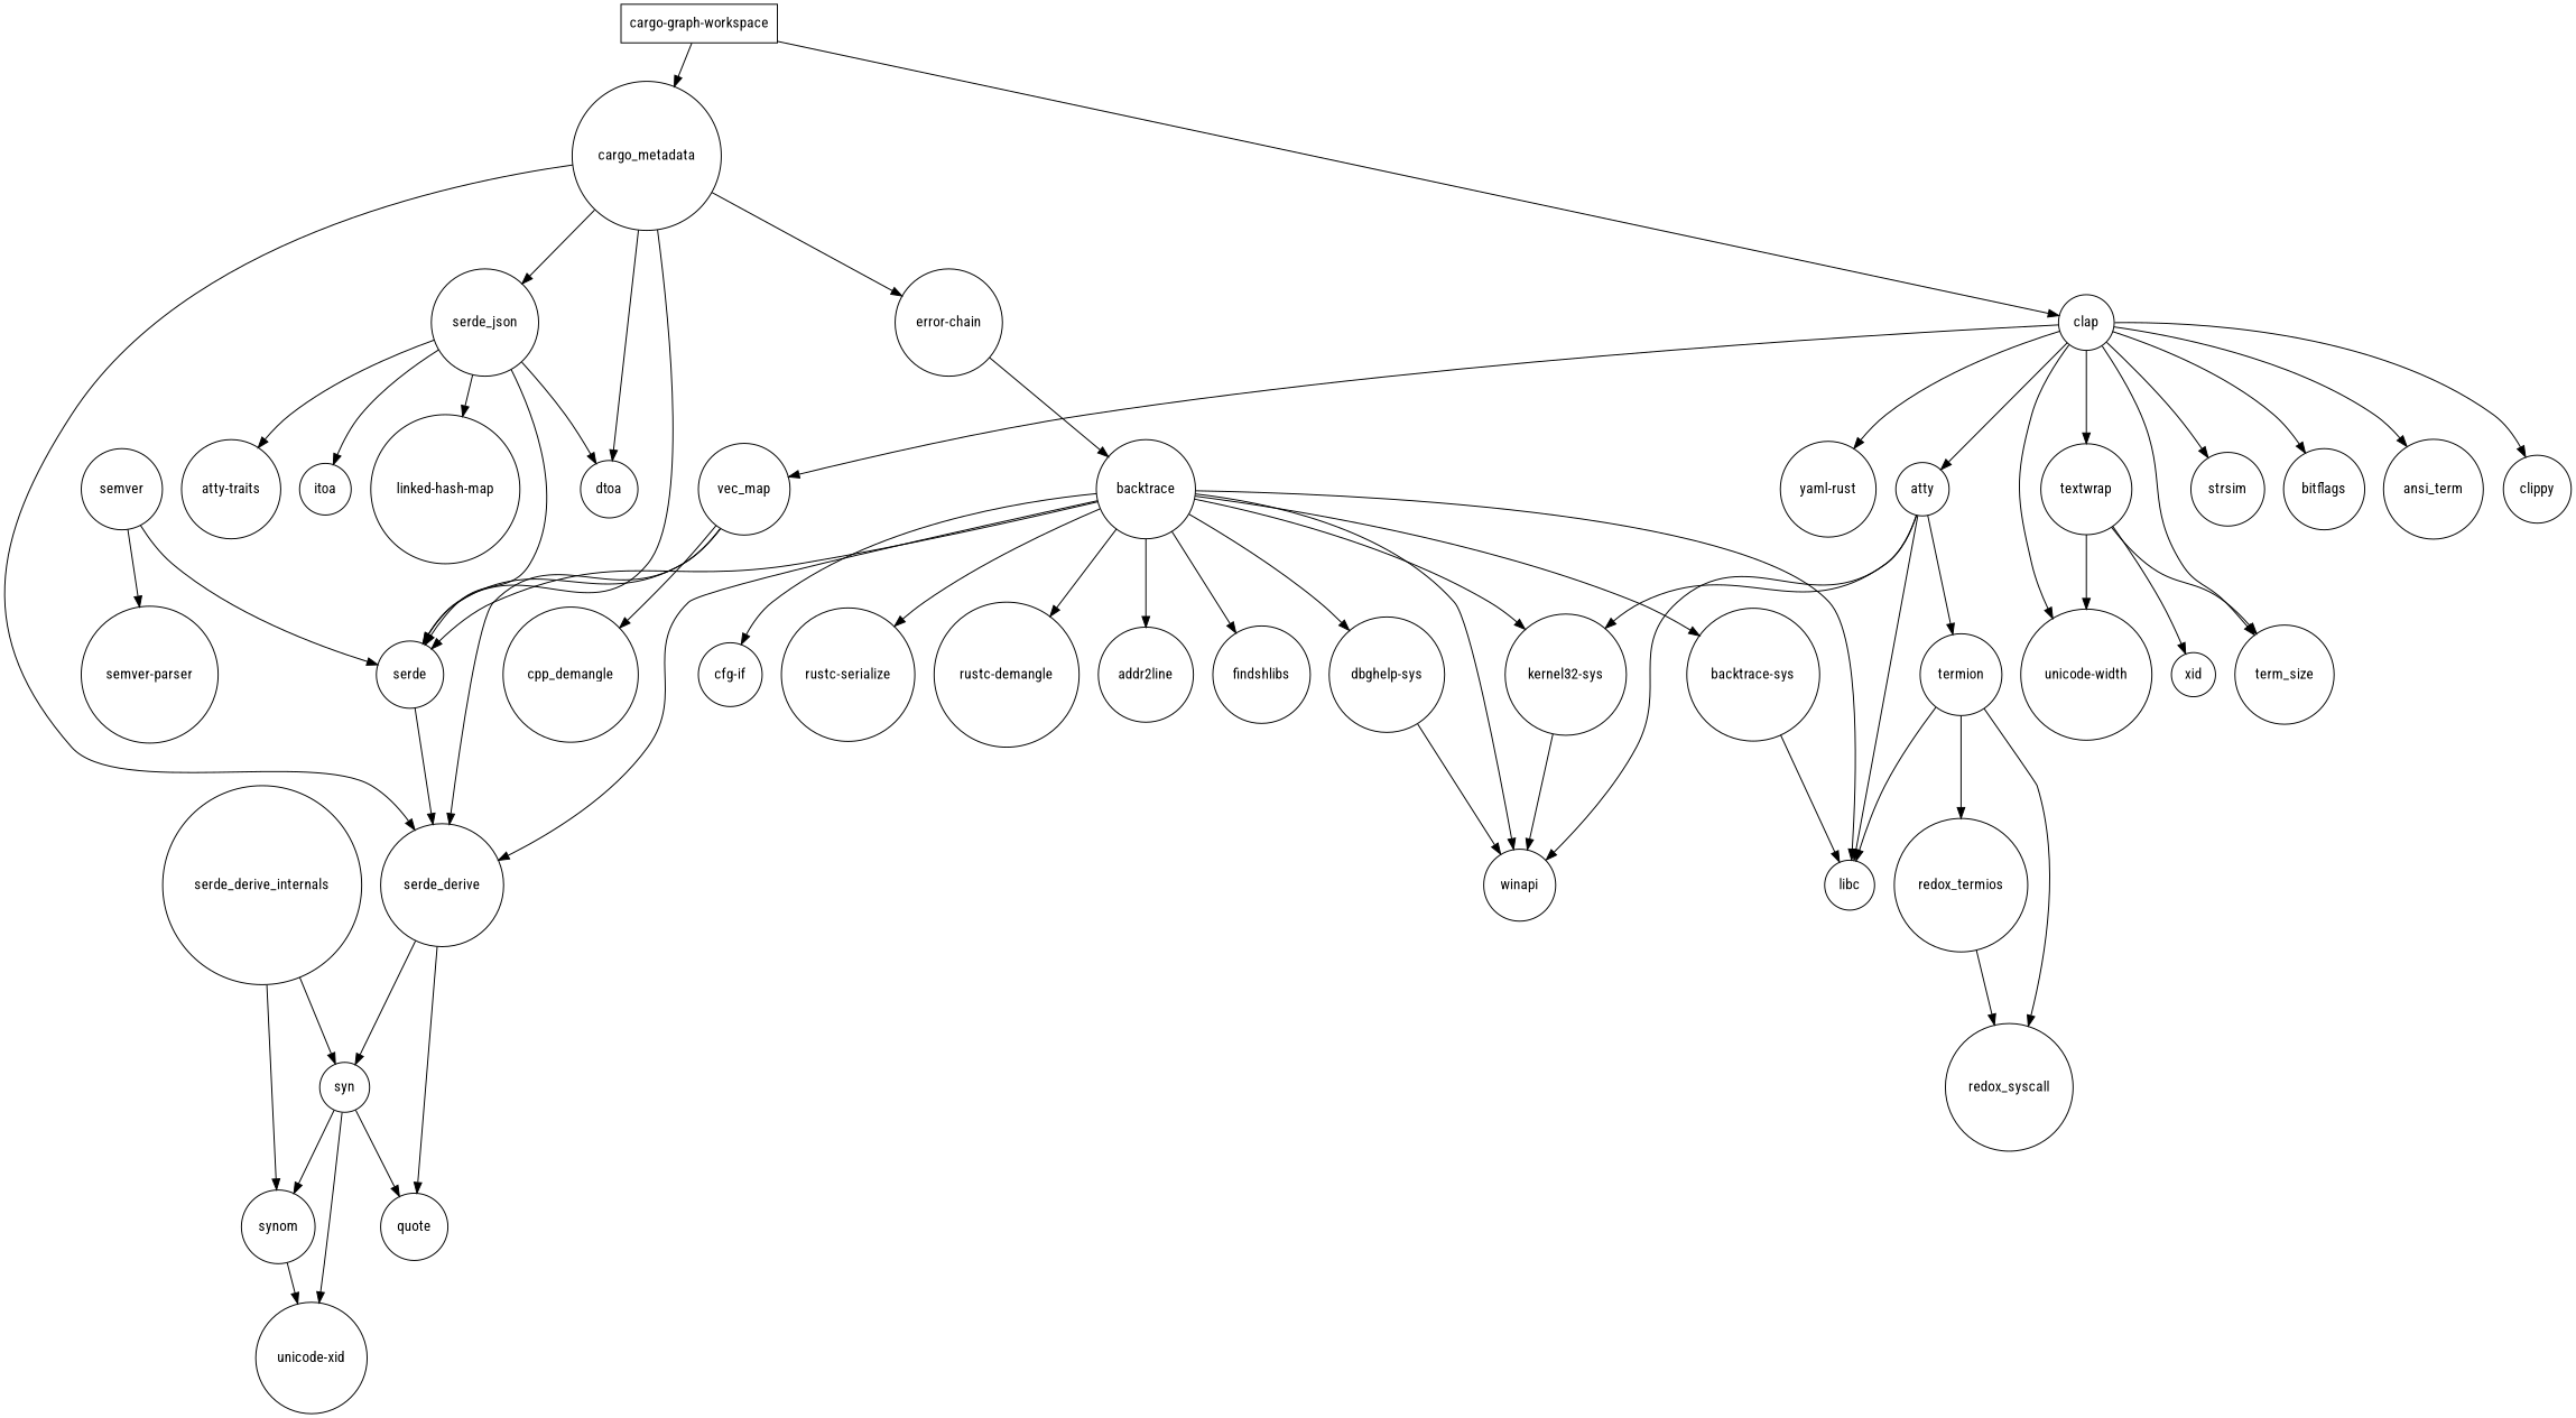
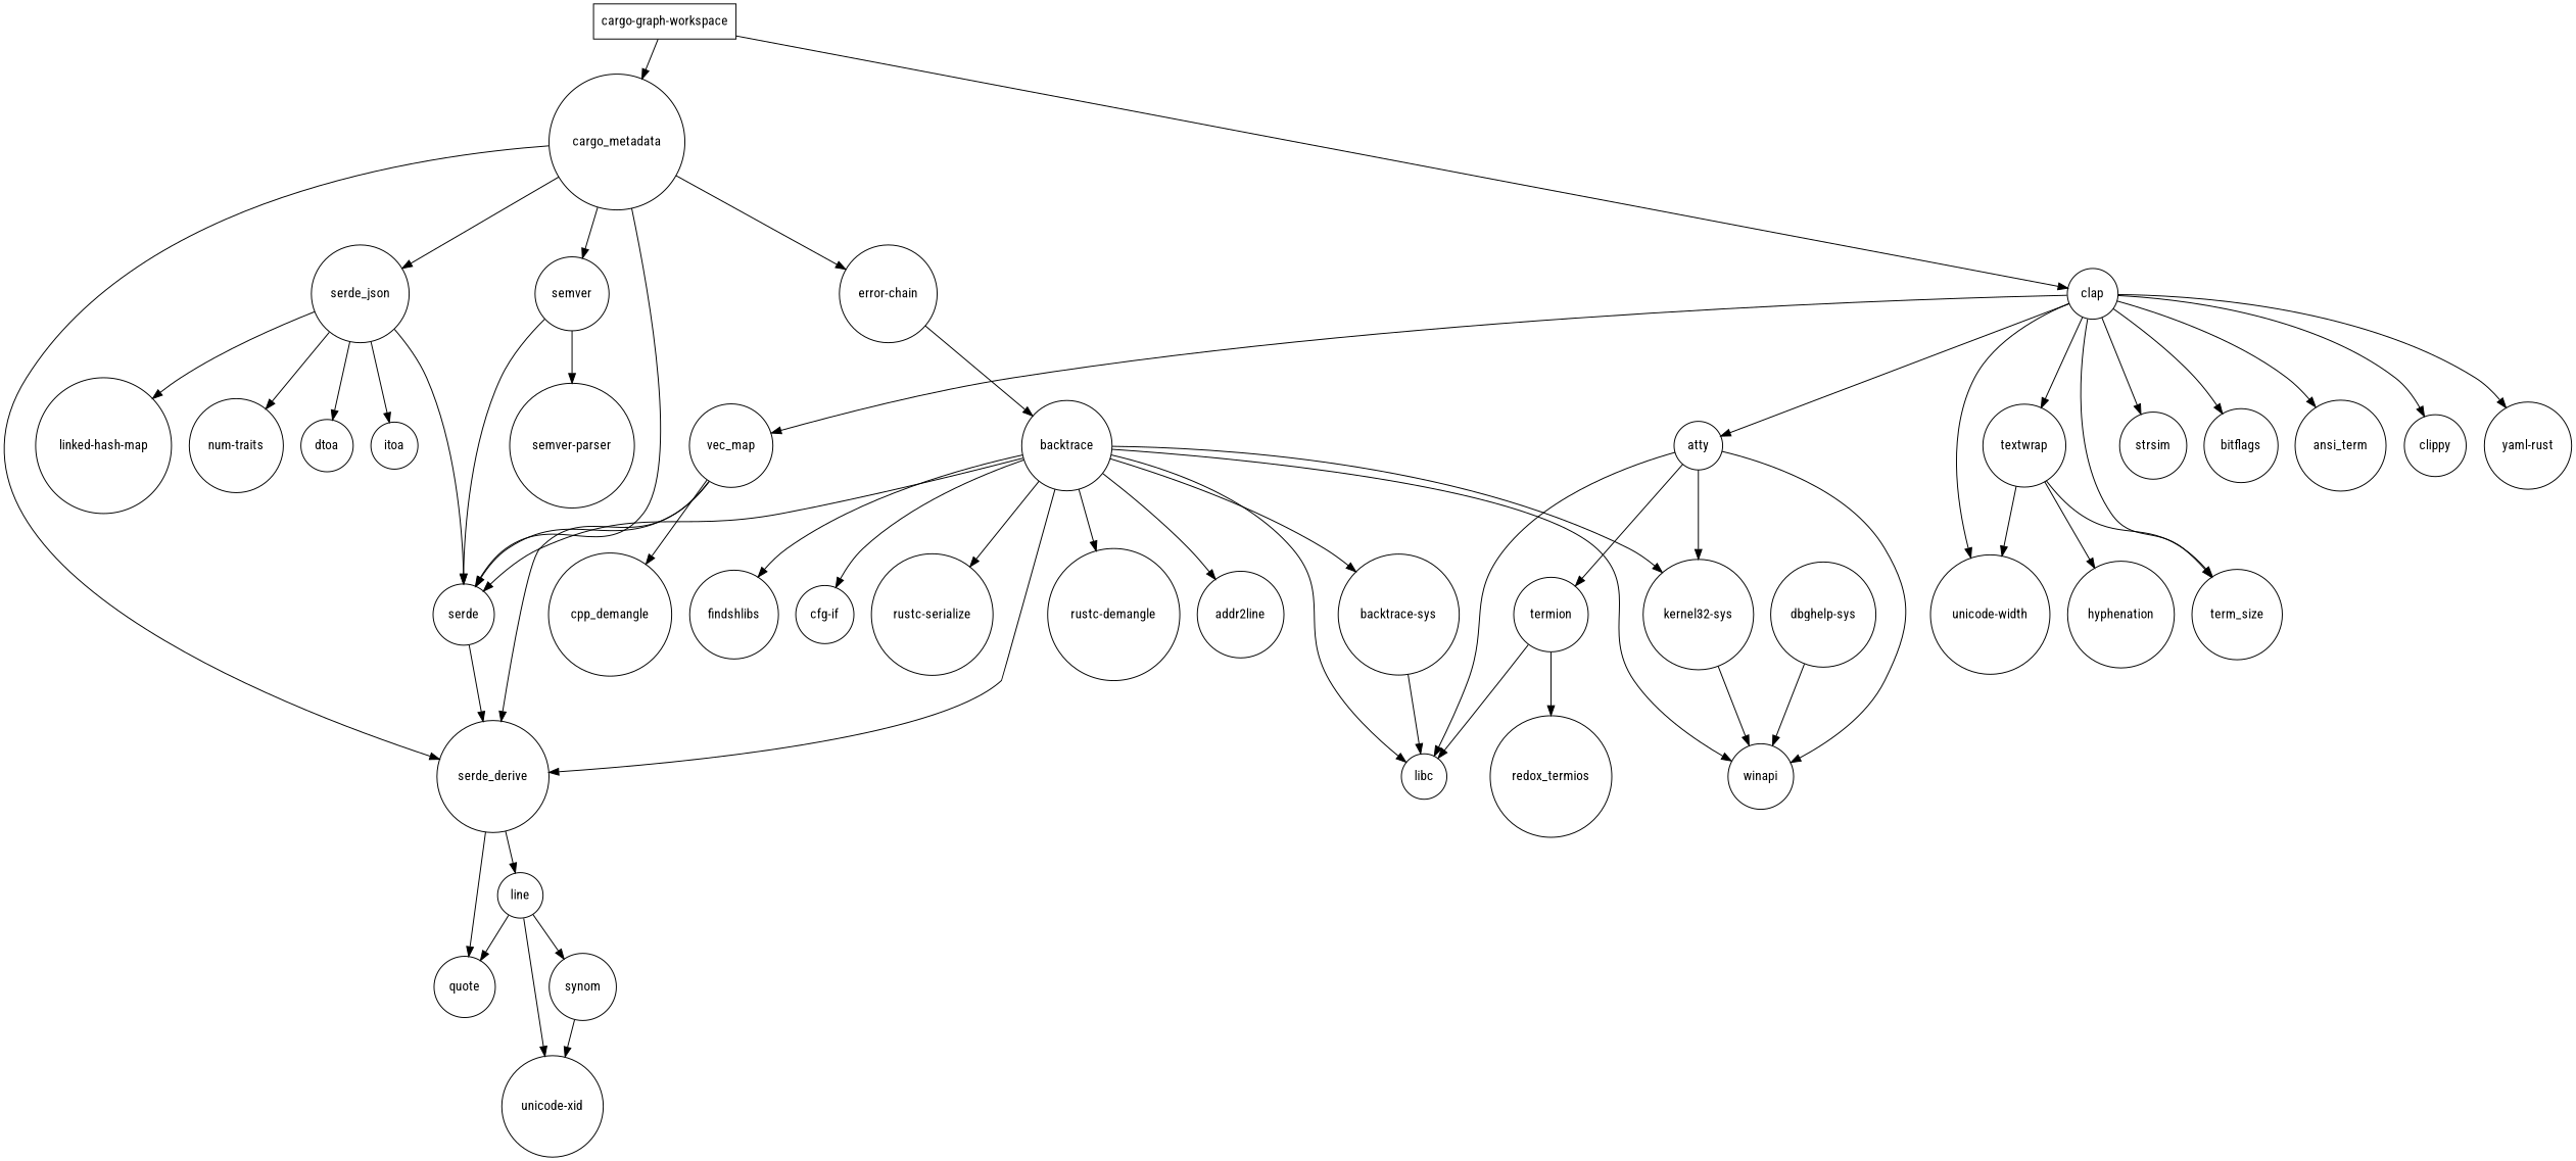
  digraph {
    fontname="Roboto Condensed"
    mincross=2.0
    node [fontname="Roboto Condensed" shape=circle]
    edge [fontname="Roboto Condensed" weight=1]
    "dbghelp-sys"
    winapi
    redox_termios
-   redox_syscall
    "kernel32-sys"
    textwrap
-   hyphenation [label=xid]
+   hyphenation
    "unicode-width"
    term_size
    serde_derive
-   syn
+   syn [label=line]
    quote
    synom
    "unicode-xid"
-   serde_derive_internals
    semver
    "semver-parser"
    serde
    backtrace
    findshlibs
    libc
    "cfg-if"
    "backtrace-sys"
    "rustc-serialize"
    "rustc-demangle"
    addr2line
    serde_json
-   "num-traits" [label="atty-traits"]
+   "num-traits"
    dtoa
    itoa
    "linked-hash-map"
    atty
    termion
    "cargo-graph-workspace" [shape=box]
    cargo_metadata
    clap
    "error-chain"
    strsim
    bitflags
    ansi_term
    clippy
    "yaml-rust"
    vec_map
    cpp_demangle
    "dbghelp-sys" -> winapi
-   redox_termios -> redox_syscall
    "kernel32-sys" -> winapi
    textwrap -> hyphenation
    textwrap -> "unicode-width"
    textwrap -> term_size
    serde_derive -> syn
    serde_derive -> quote
    syn -> quote
    syn -> synom
    syn -> "unicode-xid"
    synom -> "unicode-xid"
-   serde_derive_internals -> syn
-   serde_derive_internals -> synom
    semver -> "semver-parser"
    semver -> serde
    serde -> serde_derive
-   backtrace -> "dbghelp-sys"
    backtrace -> winapi
    backtrace -> "kernel32-sys"
    backtrace -> serde_derive
    backtrace -> serde
    backtrace -> findshlibs
    backtrace -> libc
    backtrace -> "cfg-if"
    backtrace -> "backtrace-sys"
    backtrace -> "rustc-serialize"
    backtrace -> "rustc-demangle"
    backtrace -> addr2line
    "backtrace-sys" -> libc
    serde_json -> serde
    serde_json -> "num-traits"
    serde_json -> dtoa
    serde_json -> itoa
    serde_json -> "linked-hash-map"
    atty -> winapi
    atty -> "kernel32-sys"
    atty -> libc
    atty -> termion
    termion -> redox_termios
-   termion -> redox_syscall
    termion -> libc
    "cargo-graph-workspace" -> cargo_metadata
    "cargo-graph-workspace" -> clap
    cargo_metadata -> serde_derive
-   cargo_metadata -> dtoa
+   cargo_metadata -> semver
    cargo_metadata -> serde
    cargo_metadata -> serde_json
    cargo_metadata -> "error-chain"
    clap -> textwrap
    clap -> "unicode-width"
    clap -> term_size
    clap -> atty
    clap -> strsim
    clap -> bitflags
    clap -> ansi_term
    clap -> clippy
    clap -> "yaml-rust"
    clap -> vec_map
    "error-chain" -> backtrace
    vec_map -> serde_derive
    vec_map -> serde
    vec_map -> cpp_demangle
  }
